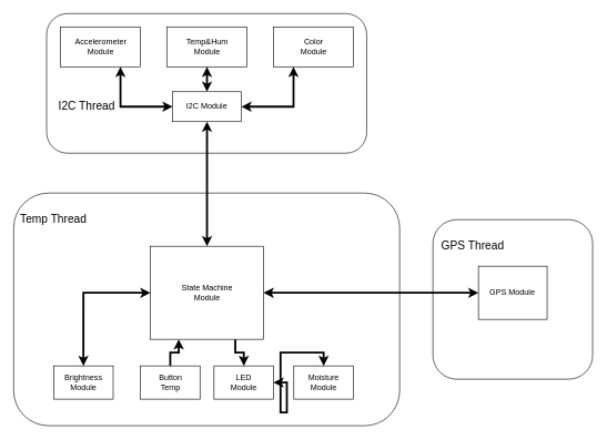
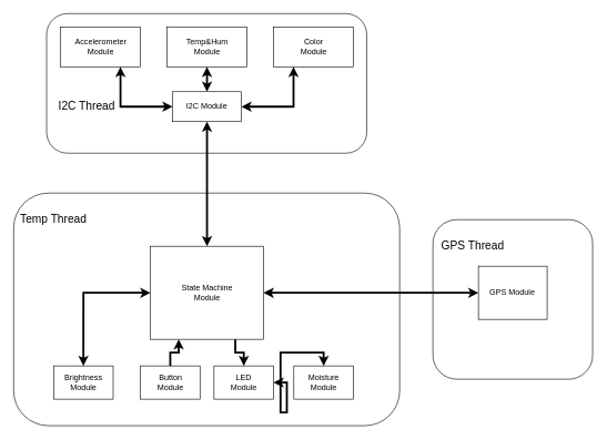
  <mxCell id="0" />
  <mxCell id="1" parent="0" />
  <mxCell id="2" value="" style="rounded=1;whiteSpace=wrap;html=1;labelBackgroundColor=none;" vertex="1" parent="1"><mxGeometry x="20" y="290" width="580" height="350" as="geometry" /></mxCell>
  <mxCell id="3" value="&lt;font style=&quot;font-size: 17px;&quot;&gt;Temp Thread&lt;/font&gt;" style="text;html=1;align=center;verticalAlign=middle;whiteSpace=wrap;rounded=0;labelBackgroundColor=none;" vertex="1" parent="1"><mxGeometry x="20" y="290" width="120" height="80" as="geometry" /></mxCell>
  <mxCell id="4" value="" style="rounded=1;whiteSpace=wrap;html=1;labelBackgroundColor=none;" vertex="1" parent="1"><mxGeometry x="69.5" y="20" width="481" height="210" as="geometry" /></mxCell>
  <mxCell id="5" value="&lt;font style=&quot;font-size: 17px;&quot;&gt;I2C Thread&lt;/font&gt;" style="text;html=1;align=center;verticalAlign=middle;whiteSpace=wrap;rounded=0;labelBackgroundColor=none;" vertex="1" parent="1"><mxGeometry x="69.5" y="120" width="120" height="80" as="geometry" /></mxCell>
  <mxCell id="6" value="Accelerometer Module" style="rounded=0;whiteSpace=wrap;html=1;labelBackgroundColor=none;" vertex="1" parent="1"><mxGeometry x="90.5" y="40" width="120" height="60" as="geometry" /></mxCell>
  <mxCell id="7" value="Temp&amp;amp;Hum&lt;br&gt;Module" style="rounded=0;whiteSpace=wrap;html=1;labelBackgroundColor=none;" vertex="1" parent="1"><mxGeometry x="250.5" y="40" width="120" height="60" as="geometry" /></mxCell>
  <mxCell id="8" value="Color&lt;div&gt;Module&lt;/div&gt;" style="rounded=0;whiteSpace=wrap;html=1;labelBackgroundColor=none;" vertex="1" parent="1"><mxGeometry x="410.5" y="40" width="120" height="60" as="geometry" /></mxCell>
  <mxCell id="9" style="edgeStyle=orthogonalEdgeStyle;rounded=0;orthogonalLoop=1;jettySize=auto;html=1;entryX=0.5;entryY=1;entryDx=0;entryDy=0;startArrow=classic;startFill=1;labelBackgroundColor=none;fontColor=default;strokeWidth=3;" edge="1" parent="1" source="10" target="14"><mxGeometry relative="1" as="geometry"><mxPoint x="310" y="430" as="targetPoint" /></mxGeometry></mxCell>
  <mxCell id="10" value="State Machine&lt;div&gt;Module&lt;/div&gt;" style="rounded=0;whiteSpace=wrap;html=1;labelBackgroundColor=none;" vertex="1" parent="1"><mxGeometry x="225.5" y="370" width="170" height="140" as="geometry" /></mxCell>
  <mxCell id="11" style="edgeStyle=orthogonalEdgeStyle;rounded=0;orthogonalLoop=1;jettySize=auto;html=1;entryX=0.75;entryY=1;entryDx=0;entryDy=0;startArrow=classic;startFill=1;labelBackgroundColor=none;fontColor=default;strokeWidth=3;" edge="1" parent="1" source="14" target="6"><mxGeometry relative="1" as="geometry" /></mxCell>
  <mxCell id="12" style="edgeStyle=orthogonalEdgeStyle;rounded=0;orthogonalLoop=1;jettySize=auto;html=1;entryX=0.5;entryY=1;entryDx=0;entryDy=0;startArrow=classic;startFill=1;labelBackgroundColor=none;fontColor=default;strokeWidth=3;" edge="1" parent="1" source="14" target="7"><mxGeometry relative="1" as="geometry" /></mxCell>
  <mxCell id="13" style="edgeStyle=orthogonalEdgeStyle;rounded=0;orthogonalLoop=1;jettySize=auto;html=1;entryX=0.25;entryY=1;entryDx=0;entryDy=0;startArrow=classic;startFill=1;labelBackgroundColor=none;fontColor=default;strokeWidth=3;" edge="1" parent="1" source="14" target="8"><mxGeometry relative="1" as="geometry" /></mxCell>
  <mxCell id="14" value="I2C Module" style="rounded=0;whiteSpace=wrap;html=1;labelBackgroundColor=none;" vertex="1" parent="1"><mxGeometry x="258.87" y="137.5" width="103.25" height="45" as="geometry" /></mxCell>
  <mxCell id="15" style="edgeStyle=orthogonalEdgeStyle;rounded=0;orthogonalLoop=1;jettySize=auto;html=1;entryX=0.25;entryY=1;entryDx=0;entryDy=0;labelBackgroundColor=none;fontColor=default;strokeWidth=3;" edge="1" parent="1" source="16" target="10"><mxGeometry relative="1" as="geometry" /></mxCell>
- <mxCell id="16" value="Button&lt;div&gt;Temp&lt;/div&gt;" style="rounded=0;whiteSpace=wrap;html=1;labelBackgroundColor=none;" vertex="1" parent="1"><mxGeometry x="210.5" y="550" width="89.5" height="50" as="geometry" /></mxCell>
+ <mxCell id="16" value="Button&lt;div&gt;Module&lt;/div&gt;" style="rounded=0;whiteSpace=wrap;html=1;labelBackgroundColor=none;" vertex="1" parent="1"><mxGeometry x="210.5" y="550" width="89.5" height="50" as="geometry" /></mxCell>
  <mxCell id="17" style="edgeStyle=orthogonalEdgeStyle;rounded=0;orthogonalLoop=1;jettySize=auto;html=1;entryX=0;entryY=0.5;entryDx=0;entryDy=0;exitX=0.5;exitY=0;exitDx=0;exitDy=0;startArrow=classic;startFill=1;labelBackgroundColor=none;fontColor=default;strokeWidth=3;" edge="1" parent="1" source="18" target="10"><mxGeometry relative="1" as="geometry" /></mxCell>
  <mxCell id="18" value="Brightness&lt;br&gt;Module" style="rounded=0;whiteSpace=wrap;html=1;labelBackgroundColor=none;" vertex="1" parent="1"><mxGeometry x="80" y="550" width="89.5" height="50" as="geometry" /></mxCell>
  <mxCell id="19" value="" style="rounded=1;whiteSpace=wrap;html=1;labelBackgroundColor=none;" vertex="1" parent="1"><mxGeometry x="650" y="330" width="240" height="240" as="geometry" /></mxCell>
  <mxCell id="20" value="&lt;font style=&quot;font-size: 17px;&quot;&gt;GPS Thread&lt;/font&gt;" style="text;html=1;align=center;verticalAlign=middle;whiteSpace=wrap;rounded=0;labelBackgroundColor=none;" vertex="1" parent="1"><mxGeometry x="650" y="330" width="120" height="80" as="geometry" /></mxCell>
  <mxCell id="21" value="GPS Module" style="rounded=0;whiteSpace=wrap;html=1;labelBackgroundColor=none;" vertex="1" parent="1"><mxGeometry x="718.37" y="400" width="103.25" height="80" as="geometry" /></mxCell>
  <mxCell id="22" style="edgeStyle=orthogonalEdgeStyle;rounded=0;orthogonalLoop=1;jettySize=auto;html=1;entryX=0;entryY=0.5;entryDx=0;entryDy=0;startArrow=classic;startFill=1;labelBackgroundColor=none;fontColor=default;strokeWidth=3;" edge="1" parent="1" source="10" target="21"><mxGeometry relative="1" as="geometry" /></mxCell>
  <mxCell id="23" style="edgeStyle=orthogonalEdgeStyle;rounded=0;orthogonalLoop=1;jettySize=auto;html=1;entryX=0.75;entryY=1;entryDx=0;entryDy=0;startArrow=classic;startFill=1;endArrow=none;endFill=0;labelBackgroundColor=none;fontColor=default;strokeWidth=3;" edge="1" parent="1" source="24" target="10"><mxGeometry relative="1" as="geometry" /></mxCell>
  <mxCell id="24" value="LED&lt;br&gt;Module" style="rounded=0;whiteSpace=wrap;html=1;labelBackgroundColor=none;" vertex="1" parent="1"><mxGeometry x="321" y="550" width="89.5" height="50" as="geometry" /></mxCell>
  <mxCell id="25" style="edgeStyle=orthogonalEdgeStyle;rounded=0;orthogonalLoop=1;jettySize=auto;html=1;exitX=0.5;exitY=0;exitDx=0;exitDy=0;startArrow=classic;startFill=1;labelBackgroundColor=none;fontColor=default;strokeWidth=3;" edge="1" parent="1" source="26" target="24"><mxGeometry relative="1" as="geometry" /></mxCell>
  <mxCell id="26" value="Moisture&lt;br&gt;Module" style="rounded=0;whiteSpace=wrap;html=1;labelBackgroundColor=none;" vertex="1" parent="1"><mxGeometry x="441" y="550" width="89.5" height="50" as="geometry" /></mxCell>
